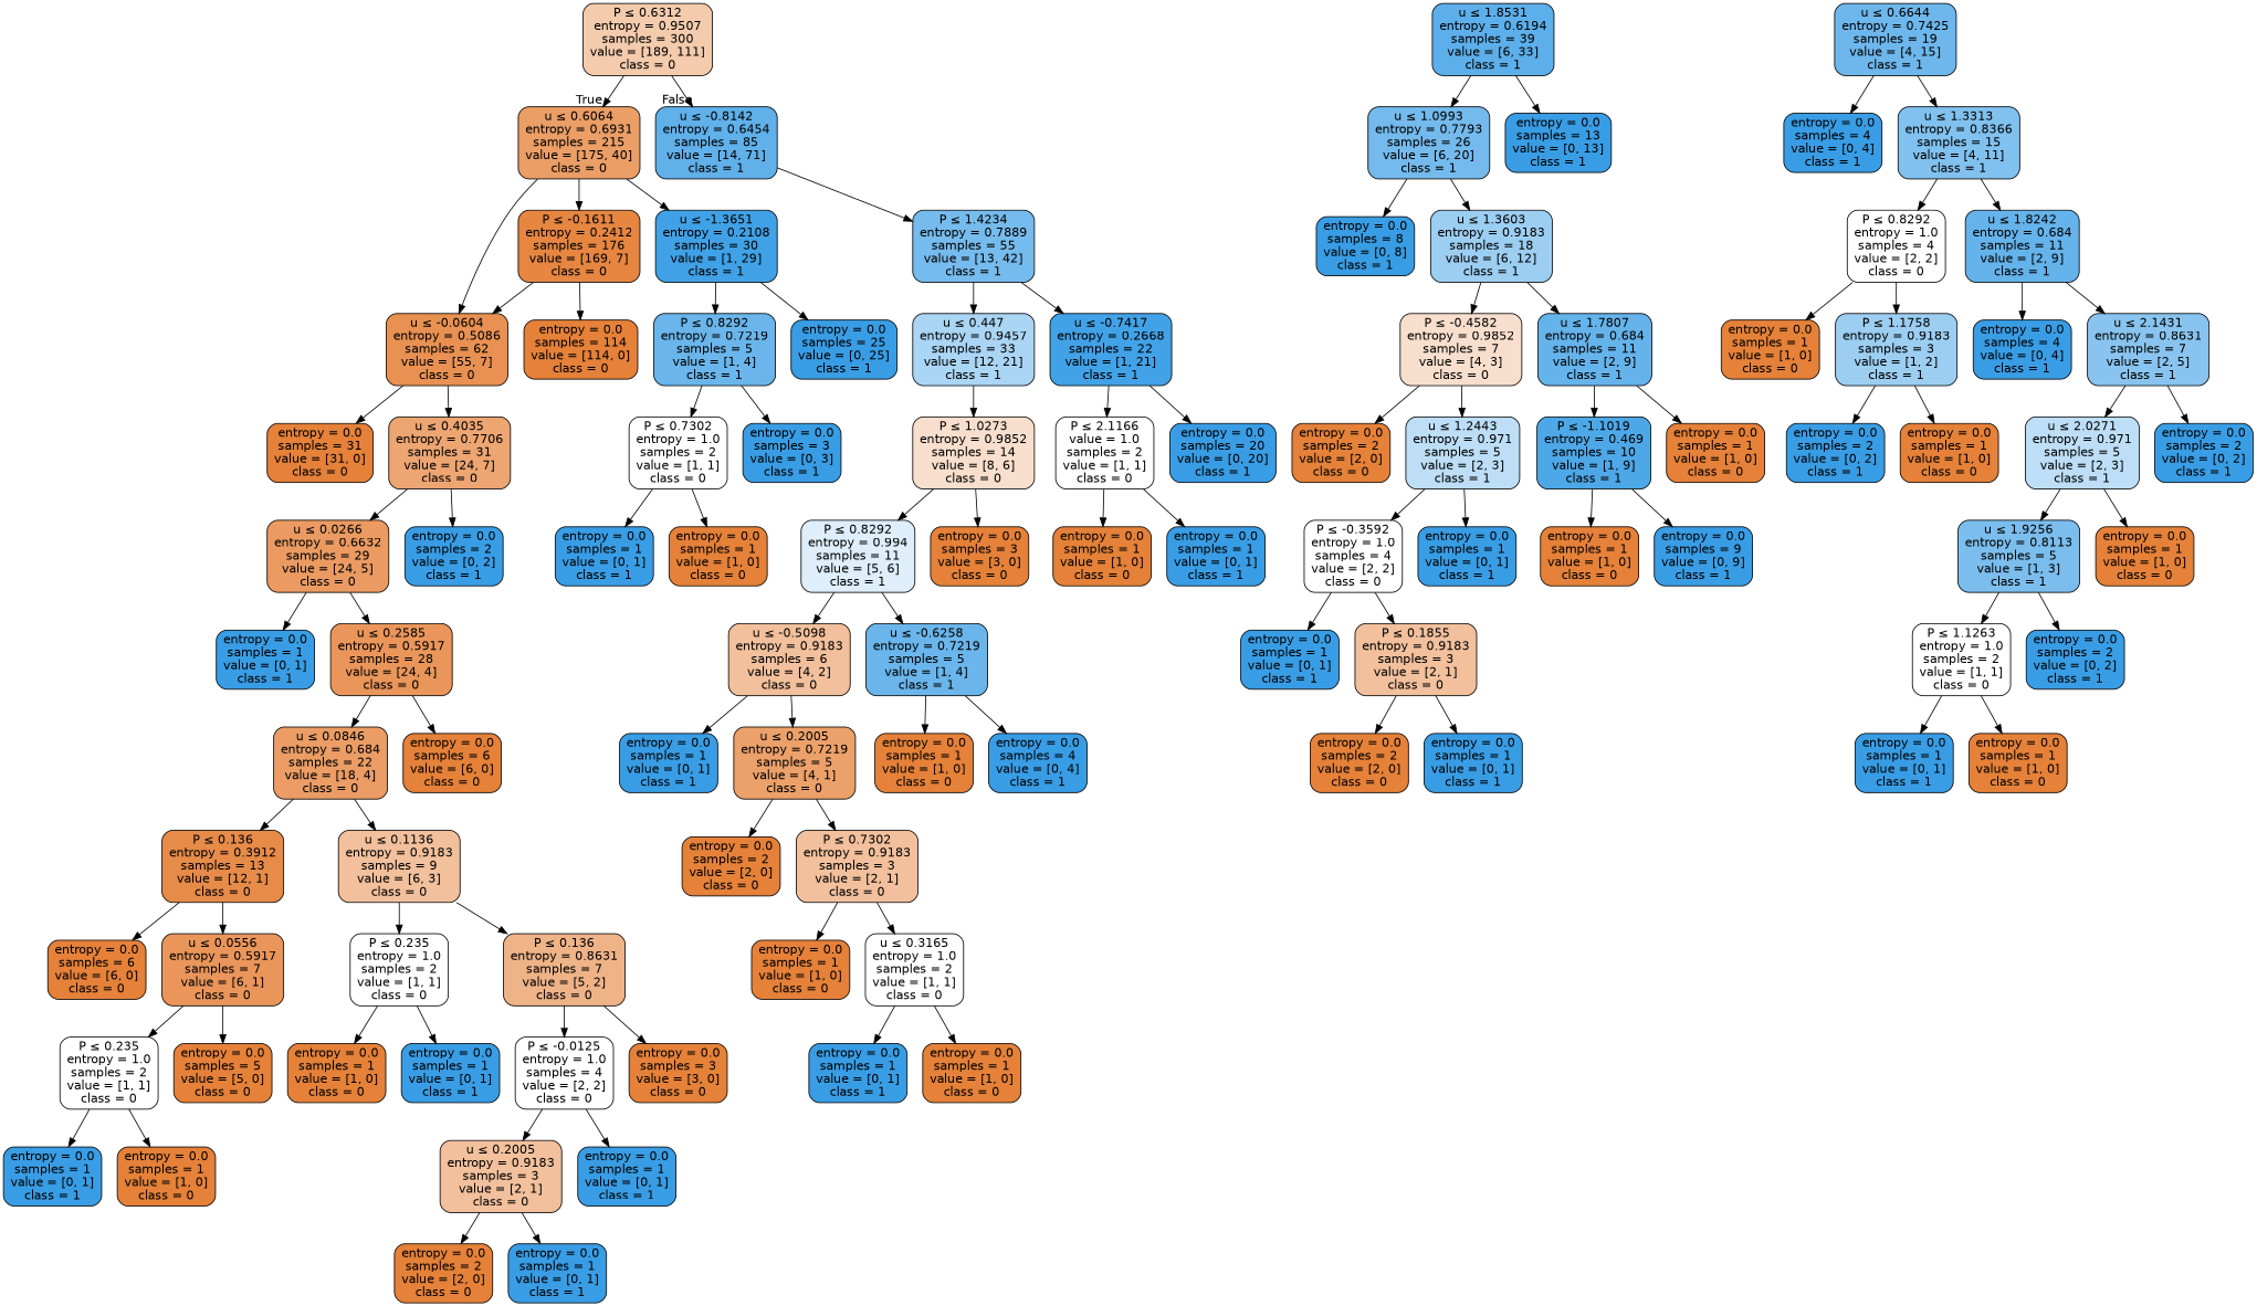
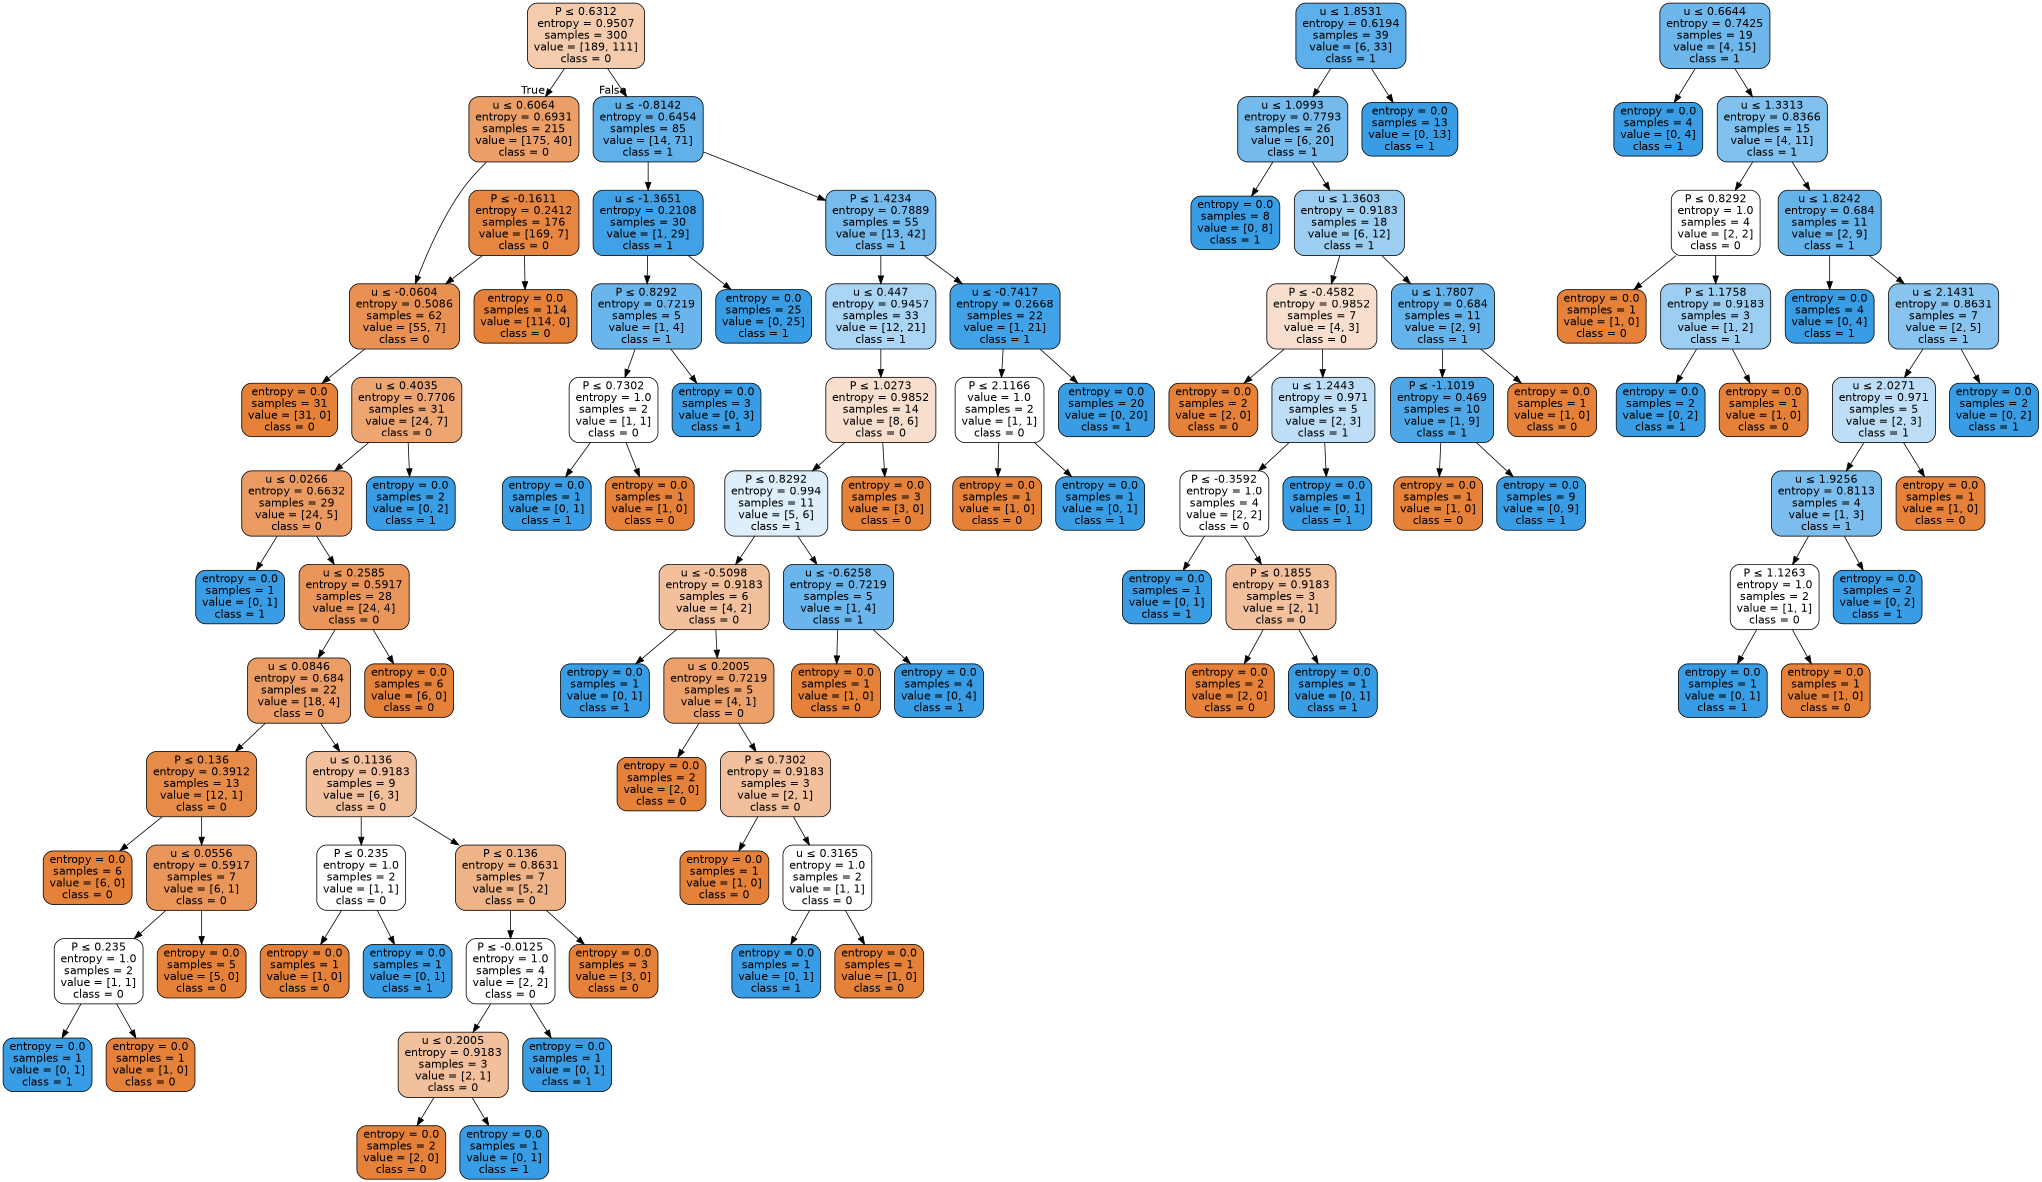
  digraph {
    node [color=black fillcolor="#399de5ff" fontname=helvetica shape=box style="filled, rounded"]
    edge [fontname=helvetica]
    n1 [fillcolor="#e5813969" label=<P &le; 0.6312<br/>entropy = 0.9507<br/>samples = 300<br/>value = [189, 111]<br/>class = 0>]
    n2 [fillcolor="#e58139c5" label=<u &le; 0.6064<br/>entropy = 0.6931<br/>samples = 215<br/>value = [175, 40]<br/>class = 0>]
    n3 [fillcolor="#399de5cd" label=<u &le; -0.8142<br/>entropy = 0.6454<br/>samples = 85<br/>value = [14, 71]<br/>class = 1>]
    n4 [fillcolor="#e58139f4" label=<P &le; -0.1611<br/>entropy = 0.2412<br/>samples = 176<br/>value = [169, 7]<br/>class = 0>]
    n5 [fillcolor="#e58139df" label=<u &le; -0.0604<br/>entropy = 0.5086<br/>samples = 62<br/>value = [55, 7]<br/>class = 0>]
    n6 [fillcolor="#399de5f6" label=<u &le; -1.3651<br/>entropy = 0.2108<br/>samples = 30<br/>value = [1, 29]<br/>class = 1>]
    n7 [fillcolor="#399de5b0" label=<P &le; 1.4234<br/>entropy = 0.7889<br/>samples = 55<br/>value = [13, 42]<br/>class = 1>]
    n8 [fillcolor="#e58139ff" label=<entropy = 0.0<br/>samples = 114<br/>value = [114, 0]<br/>class = 0>]
    n9 [fillcolor="#399de5d1" label=<u &le; 1.8531<br/>entropy = 0.6194<br/>samples = 39<br/>value = [6, 33]<br/>class = 1>]
    n10 [fillcolor="#399de5b3" label=<u &le; 1.0993<br/>entropy = 0.7793<br/>samples = 26<br/>value = [6, 20]<br/>class = 1>]
    n11 [label=<entropy = 0.0<br/>samples = 13<br/>value = [0, 13]<br/>class = 1>]
    n12 [fillcolor="#e58139ff" label=<entropy = 0.0<br/>samples = 31<br/>value = [31, 0]<br/>class = 0>]
    n13 [fillcolor="#e58139b5" label=<u &le; 0.4035<br/>entropy = 0.7706<br/>samples = 31<br/>value = [24, 7]<br/>class = 0>]
    n14 [fillcolor="#e58139ca" label=<u &le; 0.0266<br/>entropy = 0.6632<br/>samples = 29<br/>value = [24, 5]<br/>class = 0>]
    n15 [label=<entropy = 0.0<br/>samples = 2<br/>value = [0, 2]<br/>class = 1>]
    n16 [label=<entropy = 0.0<br/>samples = 1<br/>value = [0, 1]<br/>class = 1>]
    n17 [fillcolor="#e58139d4" label=<u &le; 0.2585<br/>entropy = 0.5917<br/>samples = 28<br/>value = [24, 4]<br/>class = 0>]
    n18 [fillcolor="#e58139c6" label=<u &le; 0.0846<br/>entropy = 0.684<br/>samples = 22<br/>value = [18, 4]<br/>class = 0>]
    n19 [fillcolor="#e58139ff" label=<entropy = 0.0<br/>samples = 6<br/>value = [6, 0]<br/>class = 0>]
    n20 [fillcolor="#e58139ea" label=<P &le; 0.136<br/>entropy = 0.3912<br/>samples = 13<br/>value = [12, 1]<br/>class = 0>]
    n21 [fillcolor="#e581397f" label=<u &le; 0.1136<br/>entropy = 0.9183<br/>samples = 9<br/>value = [6, 3]<br/>class = 0>]
    n22 [fillcolor="#e58139ff" label=<entropy = 0.0<br/>samples = 6<br/>value = [6, 0]<br/>class = 0>]
    n23 [fillcolor="#e58139d4" label=<u &le; 0.0556<br/>entropy = 0.5917<br/>samples = 7<br/>value = [6, 1]<br/>class = 0>]
    n24 [fillcolor="#e5813900" label=<P &le; 0.235<br/>entropy = 1.0<br/>samples = 2<br/>value = [1, 1]<br/>class = 0>]
    n25 [fillcolor="#e5813999" label=<P &le; 0.136<br/>entropy = 0.8631<br/>samples = 7<br/>value = [5, 2]<br/>class = 0>]
    n26 [fillcolor="#e5813900" label=<P &le; 0.235<br/>entropy = 1.0<br/>samples = 2<br/>value = [1, 1]<br/>class = 0>]
    n27 [fillcolor="#e58139ff" label=<entropy = 0.0<br/>samples = 5<br/>value = [5, 0]<br/>class = 0>]
    n28 [label=<entropy = 0.0<br/>samples = 1<br/>value = [0, 1]<br/>class = 1>]
    n29 [fillcolor="#e58139ff" label=<entropy = 0.0<br/>samples = 1<br/>value = [1, 0]<br/>class = 0>]
    n30 [fillcolor="#e58139ff" label=<entropy = 0.0<br/>samples = 1<br/>value = [1, 0]<br/>class = 0>]
    n31 [label=<entropy = 0.0<br/>samples = 1<br/>value = [0, 1]<br/>class = 1>]
    n32 [fillcolor="#e5813900" label=<P &le; -0.0125<br/>entropy = 1.0<br/>samples = 4<br/>value = [2, 2]<br/>class = 0>]
    n33 [fillcolor="#e58139ff" label=<entropy = 0.0<br/>samples = 3<br/>value = [3, 0]<br/>class = 0>]
    n34 [fillcolor="#e581397f" label=<u &le; 0.2005<br/>entropy = 0.9183<br/>samples = 3<br/>value = [2, 1]<br/>class = 0>]
    n35 [label=<entropy = 0.0<br/>samples = 1<br/>value = [0, 1]<br/>class = 1>]
    n36 [fillcolor="#e58139ff" label=<entropy = 0.0<br/>samples = 2<br/>value = [2, 0]<br/>class = 0>]
    n37 [label=<entropy = 0.0<br/>samples = 1<br/>value = [0, 1]<br/>class = 1>]
    n38 [label=<entropy = 0.0<br/>samples = 8<br/>value = [0, 8]<br/>class = 1>]
    n39 [fillcolor="#399de57f" label=<u &le; 1.3603<br/>entropy = 0.9183<br/>samples = 18<br/>value = [6, 12]<br/>class = 1>]
    n40 [fillcolor="#e5813940" label=<P &le; -0.4582<br/>entropy = 0.9852<br/>samples = 7<br/>value = [4, 3]<br/>class = 0>]
    n41 [fillcolor="#399de5c6" label=<u &le; 1.7807<br/>entropy = 0.684<br/>samples = 11<br/>value = [2, 9]<br/>class = 1>]
    n42 [fillcolor="#e58139ff" label=<entropy = 0.0<br/>samples = 2<br/>value = [2, 0]<br/>class = 0>]
    n43 [fillcolor="#399de555" label=<u &le; 1.2443<br/>entropy = 0.971<br/>samples = 5<br/>value = [2, 3]<br/>class = 1>]
    n44 [fillcolor="#399de5e3" label=<P &le; -1.1019<br/>entropy = 0.469<br/>samples = 10<br/>value = [1, 9]<br/>class = 1>]
    n45 [fillcolor="#e58139ff" label=<entropy = 0.0<br/>samples = 1<br/>value = [1, 0]<br/>class = 0>]
    n46 [fillcolor="#e5813900" label=<P &le; -0.3592<br/>entropy = 1.0<br/>samples = 4<br/>value = [2, 2]<br/>class = 0>]
    n47 [label=<entropy = 0.0<br/>samples = 1<br/>value = [0, 1]<br/>class = 1>]
    n48 [label=<entropy = 0.0<br/>samples = 1<br/>value = [0, 1]<br/>class = 1>]
    n49 [fillcolor="#e581397f" label=<P &le; 0.1855<br/>entropy = 0.9183<br/>samples = 3<br/>value = [2, 1]<br/>class = 0>]
    n50 [fillcolor="#e58139ff" label=<entropy = 0.0<br/>samples = 2<br/>value = [2, 0]<br/>class = 0>]
    n51 [label=<entropy = 0.0<br/>samples = 1<br/>value = [0, 1]<br/>class = 1>]
    n52 [fillcolor="#e58139ff" label=<entropy = 0.0<br/>samples = 1<br/>value = [1, 0]<br/>class = 0>]
    n53 [label=<entropy = 0.0<br/>samples = 9<br/>value = [0, 9]<br/>class = 1>]
    n54 [fillcolor="#399de5bf" label=<P &le; 0.8292<br/>entropy = 0.7219<br/>samples = 5<br/>value = [1, 4]<br/>class = 1>]
    n55 [label=<entropy = 0.0<br/>samples = 25<br/>value = [0, 25]<br/>class = 1>]
    n56 [fillcolor="#399de56d" label=<u &le; 0.447<br/>entropy = 0.9457<br/>samples = 33<br/>value = [12, 21]<br/>class = 1>]
    n57 [fillcolor="#399de5f3" label=<u &le; -0.7417<br/>entropy = 0.2668<br/>samples = 22<br/>value = [1, 21]<br/>class = 1>]
    n58 [fillcolor="#e5813900" label=<P &le; 0.7302<br/>entropy = 1.0<br/>samples = 2<br/>value = [1, 1]<br/>class = 0>]
    n59 [label=<entropy = 0.0<br/>samples = 3<br/>value = [0, 3]<br/>class = 1>]
    n60 [label=<entropy = 0.0<br/>samples = 1<br/>value = [0, 1]<br/>class = 1>]
    n61 [fillcolor="#e58139ff" label=<entropy = 0.0<br/>samples = 1<br/>value = [1, 0]<br/>class = 0>]
    n62 [fillcolor="#e5813940" label=<P &le; 1.0273<br/>entropy = 0.9852<br/>samples = 14<br/>value = [8, 6]<br/>class = 0>]
    n63 [fillcolor="#e5813900" label=<P &le; 2.1166<br/>value = 1.0<br/>samples = 2<br/>value = [1, 1]<br/>class = 0>]
    n64 [label=<entropy = 0.0<br/>samples = 20<br/>value = [0, 20]<br/>class = 1>]
    n65 [fillcolor="#399de52a" label=<P &le; 0.8292<br/>entropy = 0.994<br/>samples = 11<br/>value = [5, 6]<br/>class = 1>]
    n66 [fillcolor="#e58139ff" label=<entropy = 0.0<br/>samples = 3<br/>value = [3, 0]<br/>class = 0>]
    n67 [fillcolor="#399de5bb" label=<u &le; 0.6644<br/>entropy = 0.7425<br/>samples = 19<br/>value = [4, 15]<br/>class = 1>]
    n68 [label=<entropy = 0.0<br/>samples = 4<br/>value = [0, 4]<br/>class = 1>]
    n69 [fillcolor="#399de5a2" label=<u &le; 1.3313<br/>entropy = 0.8366<br/>samples = 15<br/>value = [4, 11]<br/>class = 1>]
    n70 [fillcolor="#e581397f" label=<u &le; -0.5098<br/>entropy = 0.9183<br/>samples = 6<br/>value = [4, 2]<br/>class = 0>]
    n71 [fillcolor="#399de5bf" label=<u &le; -0.6258<br/>entropy = 0.7219<br/>samples = 5<br/>value = [1, 4]<br/>class = 1>]
    n72 [label=<entropy = 0.0<br/>samples = 1<br/>value = [0, 1]<br/>class = 1>]
    n73 [fillcolor="#e58139bf" label=<u &le; 0.2005<br/>entropy = 0.7219<br/>samples = 5<br/>value = [4, 1]<br/>class = 0>]
    n74 [fillcolor="#e58139ff" label=<entropy = 0.0<br/>samples = 1<br/>value = [1, 0]<br/>class = 0>]
    n75 [label=<entropy = 0.0<br/>samples = 4<br/>value = [0, 4]<br/>class = 1>]
    n76 [fillcolor="#e58139ff" label=<entropy = 0.0<br/>samples = 2<br/>value = [2, 0]<br/>class = 0>]
    n77 [fillcolor="#e581397f" label=<P &le; 0.7302<br/>entropy = 0.9183<br/>samples = 3<br/>value = [2, 1]<br/>class = 0>]
    n78 [fillcolor="#e58139ff" label=<entropy = 0.0<br/>samples = 1<br/>value = [1, 0]<br/>class = 0>]
    n79 [fillcolor="#e5813900" label=<u &le; 0.3165<br/>entropy = 1.0<br/>samples = 2<br/>value = [1, 1]<br/>class = 0>]
    n80 [label=<entropy = 0.0<br/>samples = 1<br/>value = [0, 1]<br/>class = 1>]
    n81 [fillcolor="#e58139ff" label=<entropy = 0.0<br/>samples = 1<br/>value = [1, 0]<br/>class = 0>]
    n82 [fillcolor="#e5813900" label=<P &le; 0.8292<br/>entropy = 1.0<br/>samples = 4<br/>value = [2, 2]<br/>class = 0>]
    n83 [fillcolor="#399de5c6" label=<u &le; 1.8242<br/>entropy = 0.684<br/>samples = 11<br/>value = [2, 9]<br/>class = 1>]
    n84 [fillcolor="#e58139ff" label=<entropy = 0.0<br/>samples = 1<br/>value = [1, 0]<br/>class = 0>]
    n85 [fillcolor="#399de57f" label=<P &le; 1.1758<br/>entropy = 0.9183<br/>samples = 3<br/>value = [1, 2]<br/>class = 1>]
    n86 [label=<entropy = 0.0<br/>samples = 4<br/>value = [0, 4]<br/>class = 1>]
    n87 [fillcolor="#399de599" label=<u &le; 2.1431<br/>entropy = 0.8631<br/>samples = 7<br/>value = [2, 5]<br/>class = 1>]
    n88 [label=<entropy = 0.0<br/>samples = 2<br/>value = [0, 2]<br/>class = 1>]
    n89 [fillcolor="#e58139ff" label=<entropy = 0.0<br/>samples = 1<br/>value = [1, 0]<br/>class = 0>]
    n90 [fillcolor="#399de555" label=<u &le; 2.0271<br/>entropy = 0.971<br/>samples = 5<br/>value = [2, 3]<br/>class = 1>]
    n91 [label=<entropy = 0.0<br/>samples = 2<br/>value = [0, 2]<br/>class = 1>]
-   n92 [fillcolor="#399de5aa" label=<u &le; 1.9256<br/>entropy = 0.8113<br/>samples = 5<br/>value = [1, 3]<br/>class = 1>]
+   n92 [fillcolor="#399de5aa" label=<u &le; 1.9256<br/>entropy = 0.8113<br/>samples = 4<br/>value = [1, 3]<br/>class = 1>]
    n93 [fillcolor="#e58139ff" label=<entropy = 0.0<br/>samples = 1<br/>value = [1, 0]<br/>class = 0>]
    n94 [fillcolor="#e5813900" label=<P &le; 1.1263<br/>entropy = 1.0<br/>samples = 2<br/>value = [1, 1]<br/>class = 0>]
    n95 [label=<entropy = 0.0<br/>samples = 2<br/>value = [0, 2]<br/>class = 1>]
    n96 [label=<entropy = 0.0<br/>samples = 1<br/>value = [0, 1]<br/>class = 1>]
    n97 [fillcolor="#e58139ff" label=<entropy = 0.0<br/>samples = 1<br/>value = [1, 0]<br/>class = 0>]
    n98 [fillcolor="#e58139ff" label=<entropy = 0.0<br/>samples = 1<br/>value = [1, 0]<br/>class = 0>]
    n99 [label=<entropy = 0.0<br/>samples = 1<br/>value = [0, 1]<br/>class = 1>]
    n1 -> n2 [headlabel=True labelangle=45 labeldistance=2.5]
    n1 -> n3 [headlabel=False labelangle=-45 labeldistance=2.5]
-   n2 -> n4
    n2 -> n5
-   n2 -> n6
+   n3 -> n6
    n3 -> n7
    n4 -> n5
    n4 -> n8
    n5 -> n12
-   n5 -> n13
    n6 -> n54
    n6 -> n55
    n7 -> n56
    n7 -> n57
    n9 -> n10
    n9 -> n11
    n10 -> n38
    n10 -> n39
    n13 -> n14
    n13 -> n15
    n14 -> n16
    n14 -> n17
    n17 -> n18
    n17 -> n19
    n18 -> n20
    n18 -> n21
    n20 -> n22
    n20 -> n23
    n21 -> n24
    n21 -> n25
    n23 -> n26
    n23 -> n27
    n24 -> n30
    n24 -> n31
    n25 -> n32
    n25 -> n33
    n26 -> n28
    n26 -> n29
    n32 -> n34
    n32 -> n35
    n34 -> n36
    n34 -> n37
    n39 -> n40
    n39 -> n41
    n40 -> n42
    n40 -> n43
    n41 -> n44
    n41 -> n45
    n43 -> n46
    n43 -> n47
    n44 -> n52
    n44 -> n53
    n46 -> n48
    n46 -> n49
    n49 -> n50
    n49 -> n51
    n54 -> n58
    n54 -> n59
    n56 -> n62
    n57 -> n63
    n57 -> n64
    n58 -> n60
    n58 -> n61
    n62 -> n65
    n62 -> n66
    n63 -> n98
    n63 -> n99
    n65 -> n70
    n65 -> n71
    n67 -> n68
    n67 -> n69
    n69 -> n82
    n69 -> n83
    n70 -> n72
    n70 -> n73
    n71 -> n74
    n71 -> n75
    n73 -> n76
    n73 -> n77
    n77 -> n78
    n77 -> n79
    n79 -> n80
    n79 -> n81
    n82 -> n84
    n82 -> n85
    n83 -> n86
    n83 -> n87
    n85 -> n88
    n85 -> n89
    n87 -> n90
    n87 -> n91
    n90 -> n92
    n90 -> n93
    n92 -> n94
    n92 -> n95
    n94 -> n96
    n94 -> n97
  }
